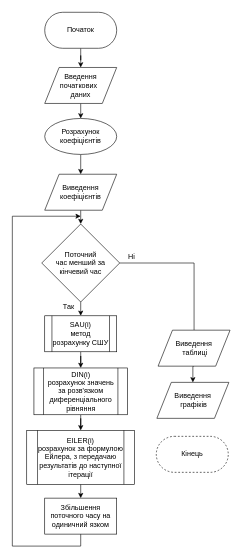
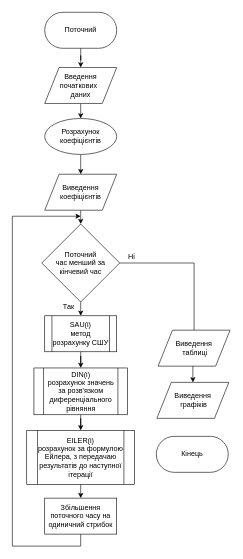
  <mxCell id="0" />
  <mxCell id="1" parent="0" />
  <mxCell id="2" style="edgeStyle=orthogonalEdgeStyle;rounded=0;orthogonalLoop=1;jettySize=auto;html=1;exitX=0.5;exitY=1;exitDx=0;exitDy=0;entryX=0.5;entryY=0;entryDx=0;entryDy=0;" parent="1" source="3" target="5" edge="1"><mxGeometry relative="1" as="geometry" /></mxCell>
  <mxCell id="3" value="Введення&lt;br&gt;початкових&amp;nbsp;&amp;nbsp;&lt;br&gt;даних" style="shape=parallelogram;perimeter=parallelogramPerimeter;whiteSpace=wrap;html=1;" parent="1" vertex="1"><mxGeometry x="74" y="112" width="120" height="60" as="geometry" /></mxCell>
  <mxCell id="4" style="edgeStyle=orthogonalEdgeStyle;rounded=0;orthogonalLoop=1;jettySize=auto;html=1;exitX=0.5;exitY=1;exitDx=0;exitDy=0;entryX=0.5;entryY=0;entryDx=0;entryDy=0;" parent="1" source="5" target="7" edge="1"><mxGeometry relative="1" as="geometry" /></mxCell>
  <mxCell id="5" value="Розрахунок коефіцієнтів" style="ellipse;whiteSpace=wrap;html=1;" parent="1" vertex="1"><mxGeometry x="74" y="197" width="120" height="60" as="geometry" /></mxCell>
  <mxCell id="6" style="edgeStyle=orthogonalEdgeStyle;rounded=0;orthogonalLoop=1;jettySize=auto;html=1;exitX=0.5;exitY=1;exitDx=0;exitDy=0;entryX=0.5;entryY=0;entryDx=0;entryDy=0;" parent="1" source="7" target="12" edge="1"><mxGeometry relative="1" as="geometry" /></mxCell>
  <mxCell id="7" value="Виведення&lt;br&gt;коефіцієнтів" style="shape=parallelogram;perimeter=parallelogramPerimeter;whiteSpace=wrap;html=1;" parent="1" vertex="1"><mxGeometry x="74" y="290" width="120" height="60" as="geometry" /></mxCell>
  <mxCell id="8" style="edgeStyle=orthogonalEdgeStyle;rounded=0;orthogonalLoop=1;jettySize=auto;html=1;entryX=0.5;entryY=0;entryDx=0;entryDy=0;" parent="1" source="9" target="3" edge="1"><mxGeometry relative="1" as="geometry" /></mxCell>
- <mxCell id="9" value="Початок" style="rounded=1;whiteSpace=wrap;html=1;arcSize=50;" parent="1" vertex="1"><mxGeometry x="74" y="20" width="120" height="60" as="geometry" /></mxCell>
+ <mxCell id="9" value="Поточний" style="rounded=1;whiteSpace=wrap;html=1;arcSize=50;" parent="1" vertex="1"><mxGeometry x="74" y="20" width="120" height="60" as="geometry" /></mxCell>
  <mxCell id="10" style="edgeStyle=orthogonalEdgeStyle;rounded=0;orthogonalLoop=1;jettySize=auto;html=1;exitX=0.5;exitY=1;exitDx=0;exitDy=0;entryX=0.5;entryY=0;entryDx=0;entryDy=0;" parent="1" source="12" target="14" edge="1"><mxGeometry relative="1" as="geometry" /></mxCell>
  <mxCell id="11" style="edgeStyle=orthogonalEdgeStyle;rounded=0;orthogonalLoop=1;jettySize=auto;html=1;exitX=1;exitY=0.5;exitDx=0;exitDy=0;entryX=0.5;entryY=0;entryDx=0;entryDy=0;endArrow=none;" parent="1" source="12" target="22" edge="1"><mxGeometry relative="1" as="geometry" /></mxCell>
  <mxCell id="12" value="Поточний &lt;br&gt;час менший за кінчевий час" style="rhombus;whiteSpace=wrap;html=1;" parent="1" vertex="1"><mxGeometry x="69" y="373" width="130" height="130" as="geometry" /></mxCell>
  <mxCell id="13" style="edgeStyle=orthogonalEdgeStyle;rounded=0;orthogonalLoop=1;jettySize=auto;html=1;entryX=0.5;entryY=0;entryDx=0;entryDy=0;" parent="1" source="14" target="16" edge="1"><mxGeometry relative="1" as="geometry" /></mxCell>
  <mxCell id="14" value="SAU(i)&lt;br&gt;метод розрахунку СШУ" style="shape=process;whiteSpace=wrap;html=1;backgroundOutline=1;" parent="1" vertex="1"><mxGeometry x="74" y="526" width="120" height="60" as="geometry" /></mxCell>
  <mxCell id="15" style="edgeStyle=orthogonalEdgeStyle;rounded=0;orthogonalLoop=1;jettySize=auto;html=1;entryX=0.5;entryY=0;entryDx=0;entryDy=0;" parent="1" source="16" target="18" edge="1"><mxGeometry relative="1" as="geometry" /></mxCell>
  <mxCell id="16" value="DIN(i)&lt;br&gt;розрахунок значень за розв'язком диференціального рівняння" style="shape=process;whiteSpace=wrap;html=1;backgroundOutline=1;" parent="1" vertex="1"><mxGeometry x="56" y="613" width="156" height="78" as="geometry" /></mxCell>
  <mxCell id="17" style="edgeStyle=orthogonalEdgeStyle;rounded=0;orthogonalLoop=1;jettySize=auto;html=1;exitX=0.5;exitY=1;exitDx=0;exitDy=0;entryX=0.5;entryY=0;entryDx=0;entryDy=0;" parent="1" source="18" target="26" edge="1"><mxGeometry relative="1" as="geometry" /></mxCell>
  <mxCell id="18" value="EILER(i)&lt;br&gt;розрахунок за формулою Ейлера, з передачаю результатів до наступної ітерації" style="shape=process;whiteSpace=wrap;html=1;backgroundOutline=1;" parent="1" vertex="1"><mxGeometry x="44" y="717" width="180" height="90" as="geometry" /></mxCell>
  <mxCell id="19" value="Так" style="text;html=1;strokeColor=none;fillColor=none;align=center;verticalAlign=middle;whiteSpace=wrap;rounded=0;" parent="1" vertex="1"><mxGeometry x="94" y="502" width="40" height="20" as="geometry" /></mxCell>
  <mxCell id="20" value="Ні" style="text;html=1;strokeColor=none;fillColor=none;align=center;verticalAlign=middle;whiteSpace=wrap;rounded=0;" parent="1" vertex="1"><mxGeometry x="199" y="418" width="40" height="20" as="geometry" /></mxCell>
  <mxCell id="21" style="edgeStyle=orthogonalEdgeStyle;rounded=0;orthogonalLoop=1;jettySize=auto;html=1;exitX=0.5;exitY=1;exitDx=0;exitDy=0;entryX=0.5;entryY=0;entryDx=0;entryDy=0;" parent="1" source="22" target="23" edge="1"><mxGeometry relative="1" as="geometry" /></mxCell>
  <mxCell id="22" value="Виведення&lt;br&gt;&amp;nbsp;таблиці" style="shape=parallelogram;perimeter=parallelogramPerimeter;whiteSpace=wrap;html=1;" parent="1" vertex="1"><mxGeometry x="263" y="550" width="120" height="60" as="geometry" /></mxCell>
  <mxCell id="23" value="Виведення&lt;br&gt;&amp;nbsp;графіків" style="shape=parallelogram;perimeter=parallelogramPerimeter;whiteSpace=wrap;html=1;" parent="1" vertex="1"><mxGeometry x="261" y="637" width="120" height="60" as="geometry" /></mxCell>
- <mxCell id="24" value="Кінець" style="rounded=1;whiteSpace=wrap;html=1;arcSize=50;dashed=1;" parent="1" vertex="1"><mxGeometry x="260" y="727" width="120" height="60" as="geometry" /></mxCell>
+ <mxCell id="24" value="Кінець" style="rounded=1;whiteSpace=wrap;html=1;arcSize=50;" parent="1" vertex="1"><mxGeometry x="260" y="727" width="120" height="60" as="geometry" /></mxCell>
  <mxCell id="25" style="edgeStyle=orthogonalEdgeStyle;rounded=0;orthogonalLoop=1;jettySize=auto;html=1;exitX=0.5;exitY=1;exitDx=0;exitDy=0;" parent="1" source="26" edge="1"><mxGeometry relative="1" as="geometry"><mxPoint x="134" y="360" as="targetPoint" /><Array as="points"><mxPoint x="134" y="910" /><mxPoint x="20" y="910" /><mxPoint x="20" y="360" /></Array></mxGeometry></mxCell>
- <mxCell id="26" value="Збільшення поточного часу на одиничний язком" style="rounded=0;whiteSpace=wrap;html=1;" parent="1" vertex="1"><mxGeometry x="74" y="830" width="120" height="60" as="geometry" /></mxCell>
+ <mxCell id="26" value="Збільшення поточного часу на одиничний стрибок" style="rounded=0;whiteSpace=wrap;html=1;" parent="1" vertex="1"><mxGeometry x="74" y="830" width="120" height="60" as="geometry" /></mxCell>
